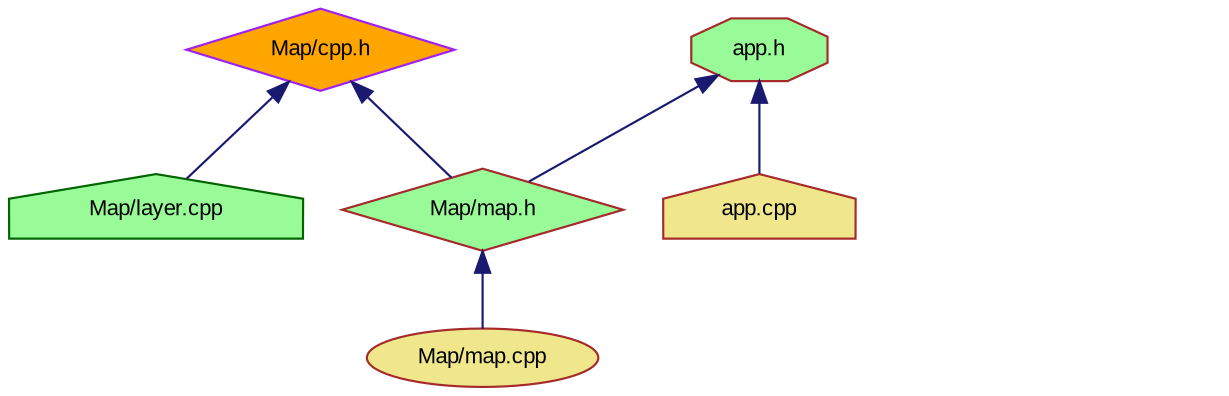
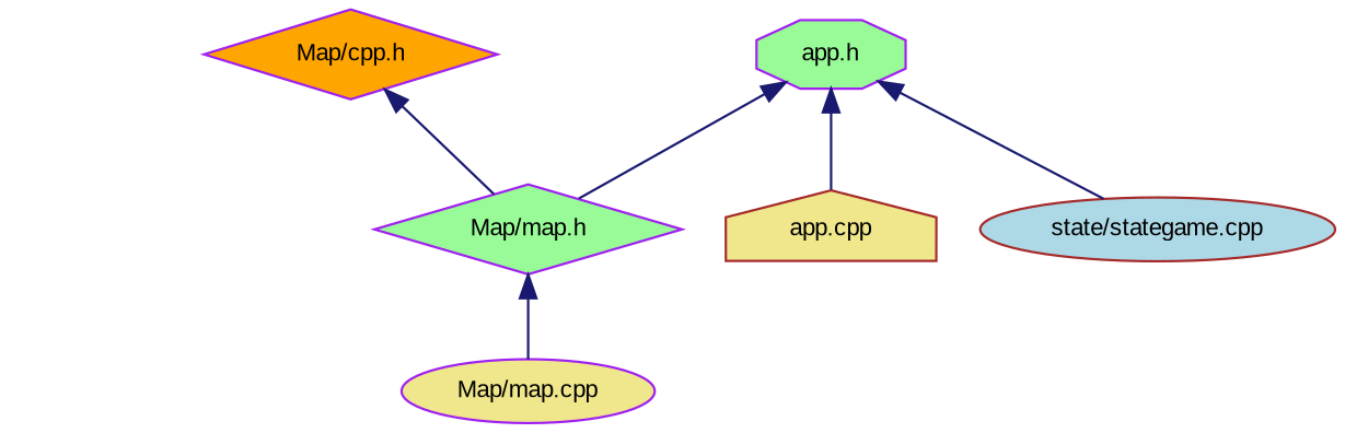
  digraph {
    fontname="Liberation Sans"
    node [color=brown fillcolor=palegreen fontname="Liberation Sans" fontsize=10 shape=diamond style=filled]
    edge [color=midnightblue dir=back fontname="Liberation Sans" fontsize=10 labelfontname=Helvetica labelfontsize=10 style=solid]
    n1 [color=purple fillcolor=orange fontcolor=black height=0.2 label="Map/cpp.h" width=0.4]
-   n2 [height=0.2 label="Map/map.h" width=0.4]
-   n3 [color=darkgreen height=0.2 label="Map/layer.cpp" shape=house width=0.4]
-   n4 [fillcolor=khaki height=0.2 label="Map/map.cpp" shape=ellipse width=0.4]
-   n5 [height=0.2 label="app.h" shape=octagon width=0.4]
+   n2 [color=purple height=0.2 label="Map/map.h" width=0.4]
+   n4 [color=purple fillcolor=khaki height=0.2 label="Map/map.cpp" shape=ellipse width=0.4]
+   n5 [color=purple height=0.2 label="app.h" shape=octagon width=0.4]
    n6 [fillcolor=khaki height=0.2 label="app.cpp" shape=house width=0.4]
+   n7 [fillcolor=lightblue height=0.2 label="state/stategame.cpp" shape=ellipse width=0.4]
    n1 -> n2
-   n1 -> n3
    n2 -> n4
    n5 -> n2
    n5 -> n6
+   n5 -> n7
  }
